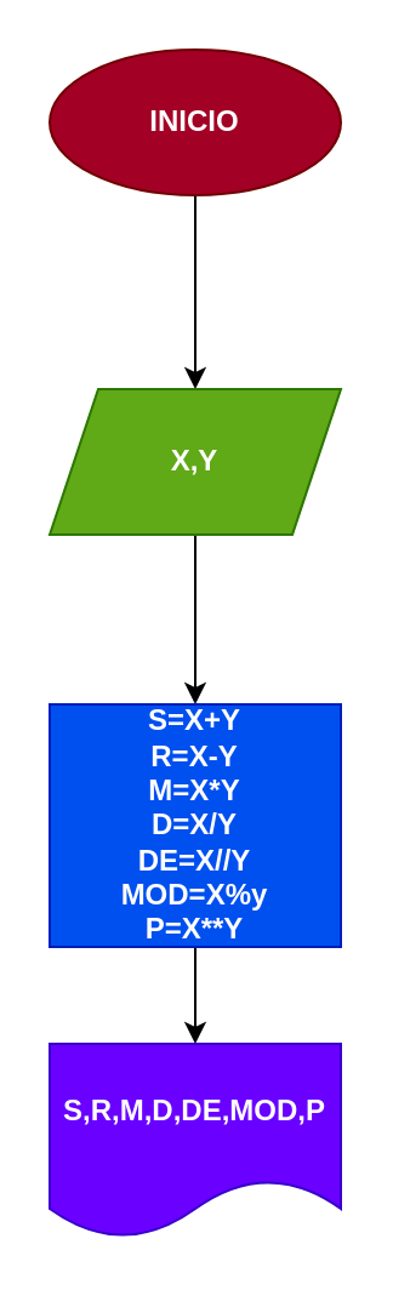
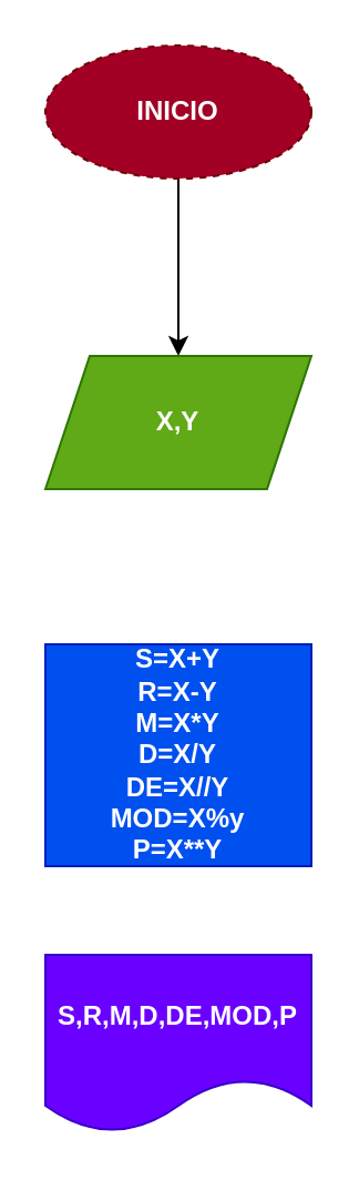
  <mxCell id="0" />
  <mxCell id="1" parent="0" />
  <mxCell id="2" value="" style="edgeStyle=none;html=1;" edge="1" parent="1" source="3" target="5"><mxGeometry relative="1" as="geometry" /></mxCell>
- <mxCell id="3" value="&lt;b&gt;INICIO&lt;/b&gt;" style="ellipse;whiteSpace=wrap;html=1;fillColor=#a20025;fontColor=#ffffff;strokeColor=#6F0000;" vertex="1" parent="1"><mxGeometry x="20" y="20" width="120" height="60" as="geometry" /></mxCell>
- <mxCell id="4" value="" style="edgeStyle=none;html=1;" edge="1" parent="1" source="5" target="7"><mxGeometry relative="1" as="geometry" /></mxCell>
+ <mxCell id="3" value="&lt;b&gt;INICIO&lt;/b&gt;" style="ellipse;whiteSpace=wrap;html=1;fillColor=#a20025;fontColor=#ffffff;strokeColor=#6F0000;dashed=1;" vertex="1" parent="1"><mxGeometry x="20" y="20" width="120" height="60" as="geometry" /></mxCell>
  <mxCell id="5" value="&lt;b&gt;X,Y&lt;/b&gt;" style="shape=parallelogram;perimeter=parallelogramPerimeter;whiteSpace=wrap;html=1;fixedSize=1;fillColor=#60a917;fontColor=#ffffff;strokeColor=#2D7600;" vertex="1" parent="1"><mxGeometry x="20" y="160" width="120" height="60" as="geometry" /></mxCell>
- <mxCell id="6" value="" style="edgeStyle=none;html=1;" edge="1" parent="1" source="7" target="8"><mxGeometry relative="1" as="geometry" /></mxCell>
  <mxCell id="7" value="&lt;b&gt;S=X+Y&lt;br&gt;R=X-Y&lt;br&gt;M=X*Y&lt;br&gt;D=X/Y&lt;br&gt;DE=X//Y&lt;br&gt;MOD=X%y&lt;br&gt;P=X**Y&lt;/b&gt;" style="whiteSpace=wrap;html=1;fillColor=#0050ef;fontColor=#ffffff;strokeColor=#001DBC;" vertex="1" parent="1"><mxGeometry x="20" y="290" width="120" height="100" as="geometry" /></mxCell>
  <mxCell id="8" value="&lt;b&gt;S,R,M,D,DE,MOD,P&lt;/b&gt;" style="shape=document;whiteSpace=wrap;html=1;boundedLbl=1;fillColor=#6a00ff;fontColor=#ffffff;strokeColor=#3700CC;" vertex="1" parent="1"><mxGeometry x="20" y="430" width="120" height="80" as="geometry" /></mxCell>
